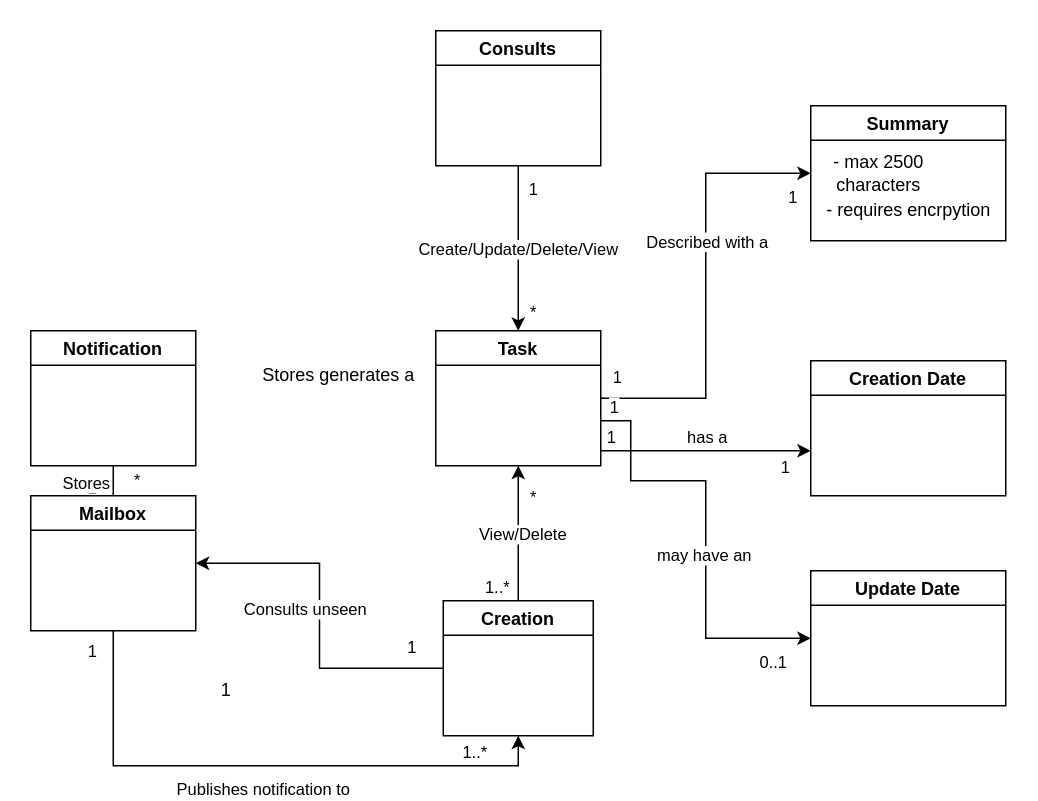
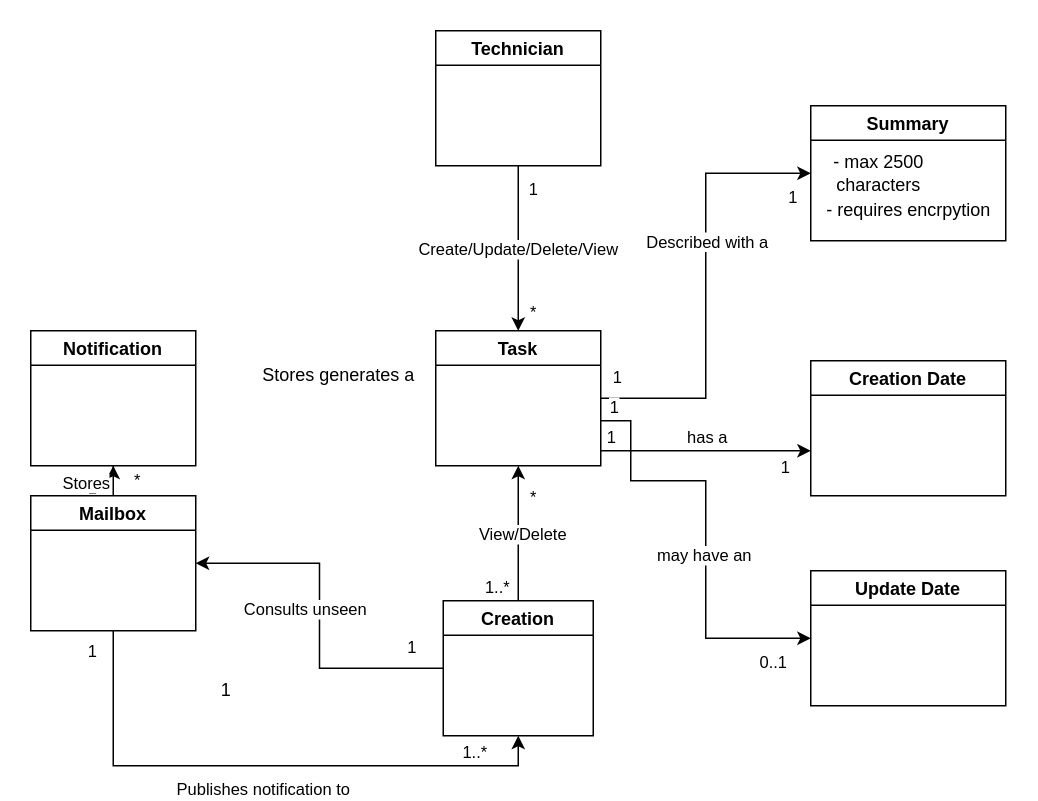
  <mxCell id="0" />
  <mxCell id="1" parent="0" />
  <mxCell id="2" style="edgeStyle=orthogonalEdgeStyle;rounded=0;orthogonalLoop=1;jettySize=auto;html=1;entryX=0.5;entryY=1;entryDx=0;entryDy=0;" edge="1" parent="1" source="9" target="28"><mxGeometry relative="1" as="geometry" /></mxCell>
  <mxCell id="3" value="View/Delete" style="edgeLabel;html=1;align=center;verticalAlign=middle;resizable=0;points=[];" vertex="1" connectable="0" parent="2"><mxGeometry y="-2" relative="1" as="geometry"><mxPoint as="offset" /></mxGeometry></mxCell>
  <mxCell id="4" value="1..*" style="edgeLabel;html=1;align=center;verticalAlign=middle;resizable=0;points=[];" vertex="1" connectable="0" parent="2"><mxGeometry x="-0.822" y="3" relative="1" as="geometry"><mxPoint x="-12" y="-2" as="offset" /></mxGeometry></mxCell>
  <mxCell id="5" value="*" style="edgeLabel;html=1;align=center;verticalAlign=middle;resizable=0;points=[];" vertex="1" connectable="0" parent="2"><mxGeometry x="0.644" relative="1" as="geometry"><mxPoint x="9" y="4" as="offset" /></mxGeometry></mxCell>
  <mxCell id="6" style="edgeStyle=orthogonalEdgeStyle;rounded=0;orthogonalLoop=1;jettySize=auto;html=1;entryX=1;entryY=0.5;entryDx=0;entryDy=0;" edge="1" parent="1" source="9" target="38"><mxGeometry relative="1" as="geometry" /></mxCell>
  <mxCell id="7" value="1" style="edgeLabel;html=1;align=center;verticalAlign=middle;resizable=0;points=[];" vertex="1" connectable="0" parent="6"><mxGeometry x="-0.794" relative="1" as="geometry"><mxPoint x="2" y="-15" as="offset" /></mxGeometry></mxCell>
  <mxCell id="8" value="Consults unseen" style="edgeLabel;html=1;align=center;verticalAlign=middle;resizable=0;points=[];" vertex="1" connectable="0" parent="6"><mxGeometry x="-0.091" relative="1" as="geometry"><mxPoint x="-10" y="-15" as="offset" /></mxGeometry></mxCell>
  <mxCell id="9" value="Creation" style="swimlane;" vertex="1" parent="1"><mxGeometry x="295" y="400" width="100" height="90" as="geometry" /></mxCell>
  <mxCell id="10" style="edgeStyle=orthogonalEdgeStyle;rounded=0;orthogonalLoop=1;jettySize=auto;html=1;entryX=0.5;entryY=0;entryDx=0;entryDy=0;" edge="1" parent="1" source="14" target="28"><mxGeometry relative="1" as="geometry" /></mxCell>
  <mxCell id="11" value="1" style="edgeLabel;html=1;align=center;verticalAlign=middle;resizable=0;points=[];" vertex="1" connectable="0" parent="10"><mxGeometry x="-0.727" y="2" relative="1" as="geometry"><mxPoint x="7" as="offset" /></mxGeometry></mxCell>
  <mxCell id="12" value="*" style="edgeLabel;html=1;align=center;verticalAlign=middle;resizable=0;points=[];" vertex="1" connectable="0" parent="10"><mxGeometry x="0.764" y="2" relative="1" as="geometry"><mxPoint x="7" as="offset" /></mxGeometry></mxCell>
  <mxCell id="13" value="Create/Update/Delete/View" style="edgeLabel;html=1;align=center;verticalAlign=middle;resizable=0;points=[];" vertex="1" connectable="0" parent="10"><mxGeometry y="-1" relative="1" as="geometry"><mxPoint as="offset" /></mxGeometry></mxCell>
- <mxCell id="14" value="Consults" style="swimlane;startSize=23;" vertex="1" parent="1"><mxGeometry x="290" y="20" width="110" height="90" as="geometry" /></mxCell>
+ <mxCell id="14" value="Technician" style="swimlane;startSize=23;" vertex="1" parent="1"><mxGeometry x="290" y="20" width="110" height="90" as="geometry" /></mxCell>
  <mxCell id="15" value="Notification" style="swimlane;startSize=23;" vertex="1" parent="1"><mxGeometry x="20" y="220" width="110" height="90" as="geometry" /></mxCell>
  <mxCell id="16" style="edgeStyle=orthogonalEdgeStyle;rounded=0;orthogonalLoop=1;jettySize=auto;html=1;entryX=0;entryY=0.5;entryDx=0;entryDy=0;" edge="1" parent="1" source="28" target="40"><mxGeometry relative="1" as="geometry" /></mxCell>
  <mxCell id="17" value="1" style="edgeLabel;html=1;align=center;verticalAlign=middle;resizable=0;points=[];" vertex="1" connectable="0" parent="16"><mxGeometry x="-0.8" y="3" relative="1" as="geometry"><mxPoint x="-19" y="-12" as="offset" /></mxGeometry></mxCell>
  <mxCell id="18" value="1" style="edgeLabel;html=1;align=center;verticalAlign=middle;resizable=0;points=[];" vertex="1" connectable="0" parent="16"><mxGeometry x="0.025" y="-4" relative="1" as="geometry"><mxPoint x="53" y="-56" as="offset" /></mxGeometry></mxCell>
  <mxCell id="19" value="Described with a" style="edgeLabel;html=1;align=center;verticalAlign=middle;resizable=0;points=[];" vertex="1" connectable="0" parent="16"><mxGeometry x="-0.275" y="4" relative="1" as="geometry"><mxPoint x="4" y="-70" as="offset" /></mxGeometry></mxCell>
  <mxCell id="20" style="edgeStyle=orthogonalEdgeStyle;rounded=0;orthogonalLoop=1;jettySize=auto;html=1;" edge="1" parent="1" source="28"><mxGeometry relative="1" as="geometry"><mxPoint x="540" y="300" as="targetPoint" /><Array as="points"><mxPoint x="450" y="300" /><mxPoint x="450" y="300" /></Array></mxGeometry></mxCell>
  <mxCell id="21" value="has a" style="edgeLabel;html=1;align=center;verticalAlign=middle;resizable=0;points=[];" vertex="1" connectable="0" parent="20"><mxGeometry x="-0.271" y="-2" relative="1" as="geometry"><mxPoint x="19" y="-12" as="offset" /></mxGeometry></mxCell>
  <mxCell id="22" value="1" style="edgeLabel;html=1;align=center;verticalAlign=middle;resizable=0;points=[];" vertex="1" connectable="0" parent="20"><mxGeometry x="-0.914" relative="1" as="geometry"><mxPoint y="-10" as="offset" /></mxGeometry></mxCell>
  <mxCell id="23" value="1" style="edgeLabel;html=1;align=center;verticalAlign=middle;resizable=0;points=[];" vertex="1" connectable="0" parent="20"><mxGeometry x="0.743" y="3" relative="1" as="geometry"><mxPoint y="13" as="offset" /></mxGeometry></mxCell>
  <mxCell id="24" style="edgeStyle=orthogonalEdgeStyle;rounded=0;orthogonalLoop=1;jettySize=auto;html=1;entryX=0;entryY=0.5;entryDx=0;entryDy=0;" edge="1" parent="1" target="44"><mxGeometry relative="1" as="geometry"><mxPoint x="400" y="280" as="sourcePoint" /><Array as="points"><mxPoint x="420" y="280" /><mxPoint x="420" y="320" /><mxPoint x="470" y="320" /><mxPoint x="470" y="425" /></Array></mxGeometry></mxCell>
  <mxCell id="25" value="may have an" style="edgeLabel;html=1;align=center;verticalAlign=middle;resizable=0;points=[];" vertex="1" connectable="0" parent="24"><mxGeometry x="0.116" y="-2" relative="1" as="geometry"><mxPoint as="offset" /></mxGeometry></mxCell>
  <mxCell id="26" value="1" style="edgeLabel;html=1;align=center;verticalAlign=middle;resizable=0;points=[];" vertex="1" connectable="0" parent="24"><mxGeometry x="-0.944" y="1" relative="1" as="geometry"><mxPoint y="-9" as="offset" /></mxGeometry></mxCell>
  <mxCell id="27" value="0..1" style="edgeLabel;html=1;align=center;verticalAlign=middle;resizable=0;points=[];" vertex="1" connectable="0" parent="24"><mxGeometry x="0.818" y="1" relative="1" as="geometry"><mxPoint y="16" as="offset" /></mxGeometry></mxCell>
  <mxCell id="28" value="Task" style="swimlane;startSize=23;" vertex="1" parent="1"><mxGeometry x="290" y="220" width="110" height="90" as="geometry" /></mxCell>
  <mxCell id="29" value="Stores generates a" style="text;html=1;align=center;verticalAlign=middle;resizable=0;points=[];autosize=1;strokeColor=none;" vertex="1" parent="1"><mxGeometry x="160" y="240" width="130" height="20" as="geometry" /></mxCell>
  <mxCell id="30" style="edgeStyle=orthogonalEdgeStyle;rounded=0;orthogonalLoop=1;jettySize=auto;html=1;entryX=0.5;entryY=1;entryDx=0;entryDy=0;" edge="1" parent="1" source="38" target="9"><mxGeometry relative="1" as="geometry"><Array as="points"><mxPoint x="75" y="510" /><mxPoint x="345" y="510" /></Array></mxGeometry></mxCell>
  <mxCell id="31" value="Publishes notification to" style="edgeLabel;html=1;align=center;verticalAlign=middle;resizable=0;points=[];" vertex="1" connectable="0" parent="30"><mxGeometry x="-0.006" relative="1" as="geometry"><mxPoint y="15" as="offset" /></mxGeometry></mxCell>
  <mxCell id="32" value="1" style="edgeLabel;html=1;align=center;verticalAlign=middle;resizable=0;points=[];" vertex="1" connectable="0" parent="30"><mxGeometry x="-0.929" y="-3" relative="1" as="geometry"><mxPoint x="-12" as="offset" /></mxGeometry></mxCell>
  <mxCell id="33" value="1..*" style="edgeLabel;html=1;align=center;verticalAlign=middle;resizable=0;points=[];" vertex="1" connectable="0" parent="30"><mxGeometry x="0.845" y="1" relative="1" as="geometry"><mxPoint x="-21" y="-9" as="offset" /></mxGeometry></mxCell>
- <mxCell id="34" style="edgeStyle=orthogonalEdgeStyle;rounded=0;orthogonalLoop=1;jettySize=auto;html=1;entryX=0.5;entryY=1;entryDx=0;entryDy=0;endArrow=none;" edge="1" parent="1" source="38" target="15"><mxGeometry relative="1" as="geometry" /></mxCell>
+ <mxCell id="34" style="edgeStyle=orthogonalEdgeStyle;rounded=0;orthogonalLoop=1;jettySize=auto;html=1;entryX=0.5;entryY=1;entryDx=0;entryDy=0;" edge="1" parent="1" source="38" target="15"><mxGeometry relative="1" as="geometry" /></mxCell>
  <mxCell id="35" value="1" style="edgeLabel;html=1;align=center;verticalAlign=middle;resizable=0;points=[];" vertex="1" connectable="0" parent="34"><mxGeometry x="-0.711" y="1" relative="1" as="geometry"><mxPoint x="-14" y="3" as="offset" /></mxGeometry></mxCell>
  <mxCell id="36" value="*" style="edgeLabel;html=1;align=center;verticalAlign=middle;resizable=0;points=[];" vertex="1" connectable="0" parent="34"><mxGeometry x="0.689" y="4" relative="1" as="geometry"><mxPoint x="19" as="offset" /></mxGeometry></mxCell>
  <mxCell id="37" value="Stores" style="edgeLabel;html=1;align=center;verticalAlign=middle;resizable=0;points=[];" vertex="1" connectable="0" parent="34"><mxGeometry x="0.044" y="3" relative="1" as="geometry"><mxPoint x="-22" as="offset" /></mxGeometry></mxCell>
  <mxCell id="38" value="Mailbox" style="swimlane;startSize=23;" vertex="1" parent="1"><mxGeometry x="20" y="330" width="110" height="90" as="geometry" /></mxCell>
  <mxCell id="39" value="1" style="text;html=1;align=center;verticalAlign=middle;resizable=0;points=[];autosize=1;strokeColor=none;" vertex="1" parent="1"><mxGeometry x="140" y="450" width="20" height="20" as="geometry" /></mxCell>
  <mxCell id="40" value="Summary" style="swimlane;startSize=23;" vertex="1" parent="1"><mxGeometry x="540" y="70" width="130" height="90" as="geometry" /></mxCell>
  <mxCell id="41" value="- max 2500 &lt;br&gt;characters" style="text;html=1;align=center;verticalAlign=middle;resizable=0;points=[];autosize=1;strokeColor=none;" vertex="1" parent="40"><mxGeometry x="5" y="30" width="80" height="30" as="geometry" /></mxCell>
  <mxCell id="42" value="- requires encrpytion" style="text;html=1;align=center;verticalAlign=middle;resizable=0;points=[];autosize=1;strokeColor=none;" vertex="1" parent="40"><mxGeometry x="5" y="60" width="120" height="20" as="geometry" /></mxCell>
  <mxCell id="43" value="Creation Date" style="swimlane;startSize=23;" vertex="1" parent="1"><mxGeometry x="540" y="240" width="130" height="90" as="geometry" /></mxCell>
  <mxCell id="44" value="Update Date" style="swimlane;startSize=23;" vertex="1" parent="1"><mxGeometry x="540" y="380" width="130" height="90" as="geometry" /></mxCell>
